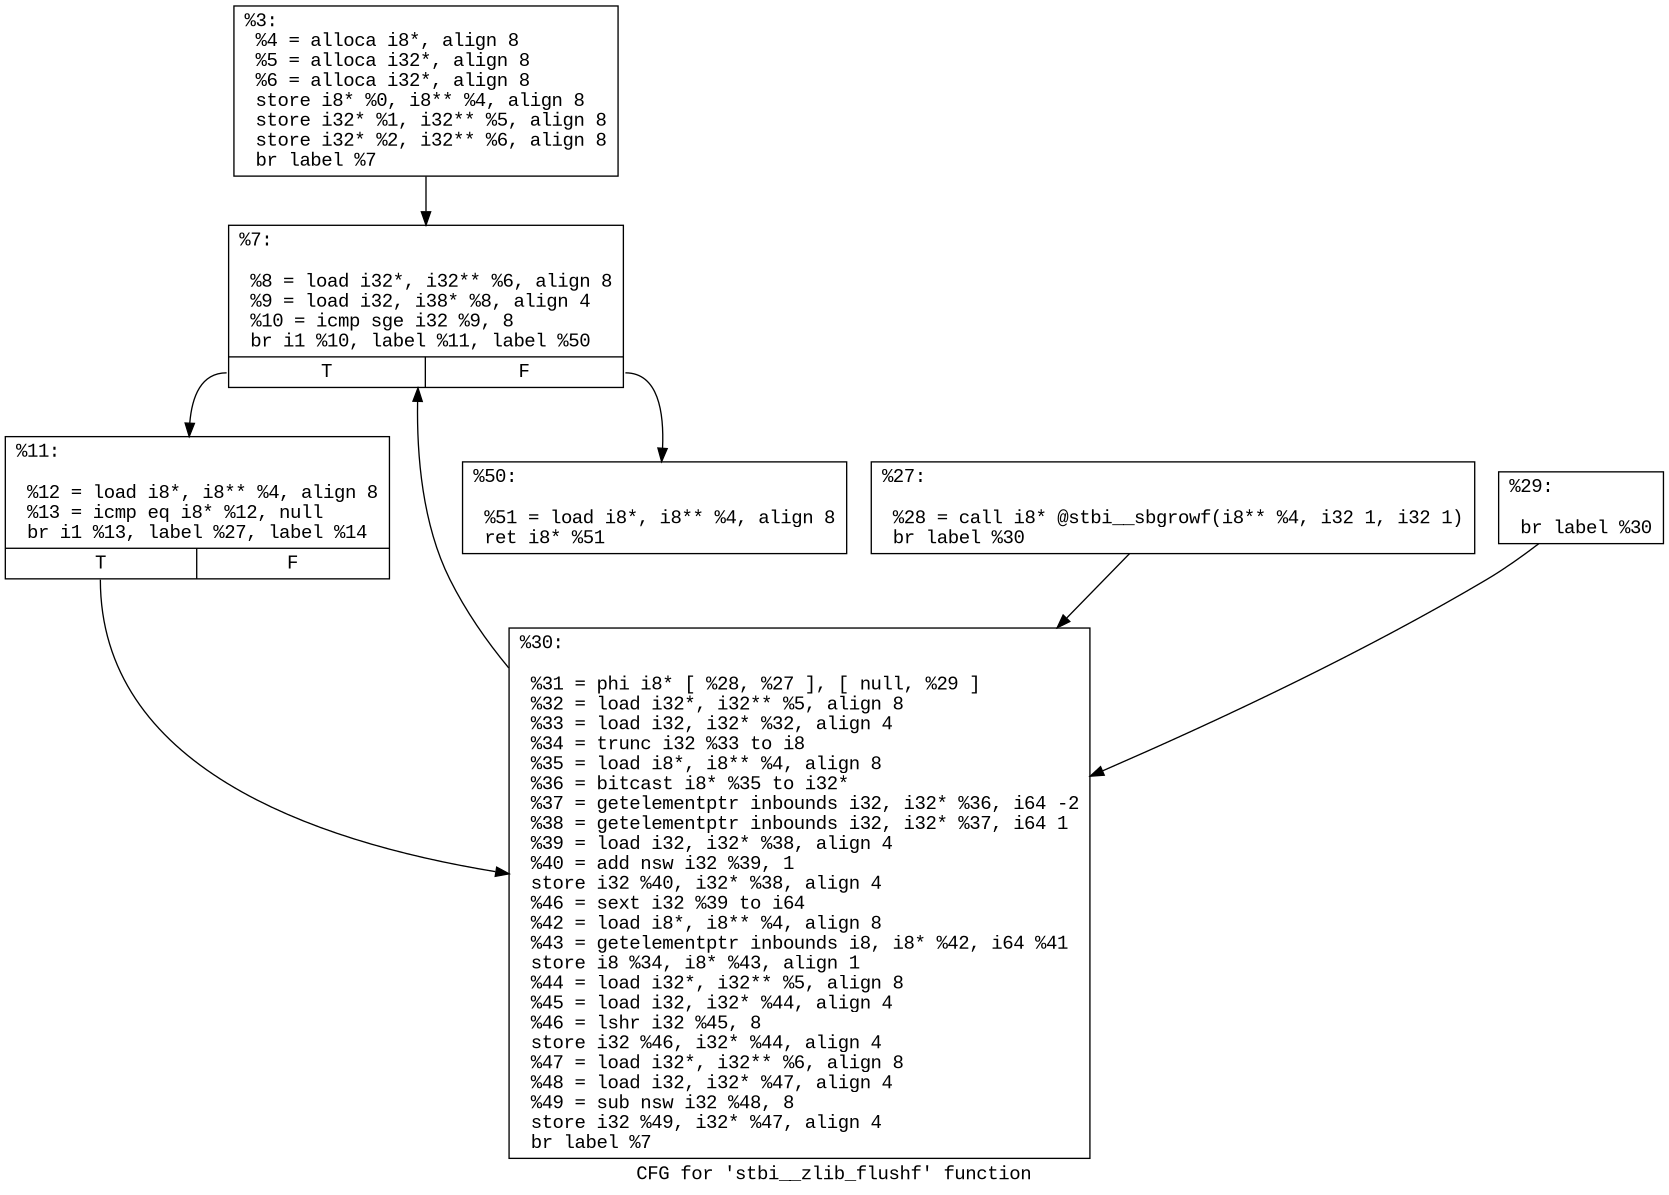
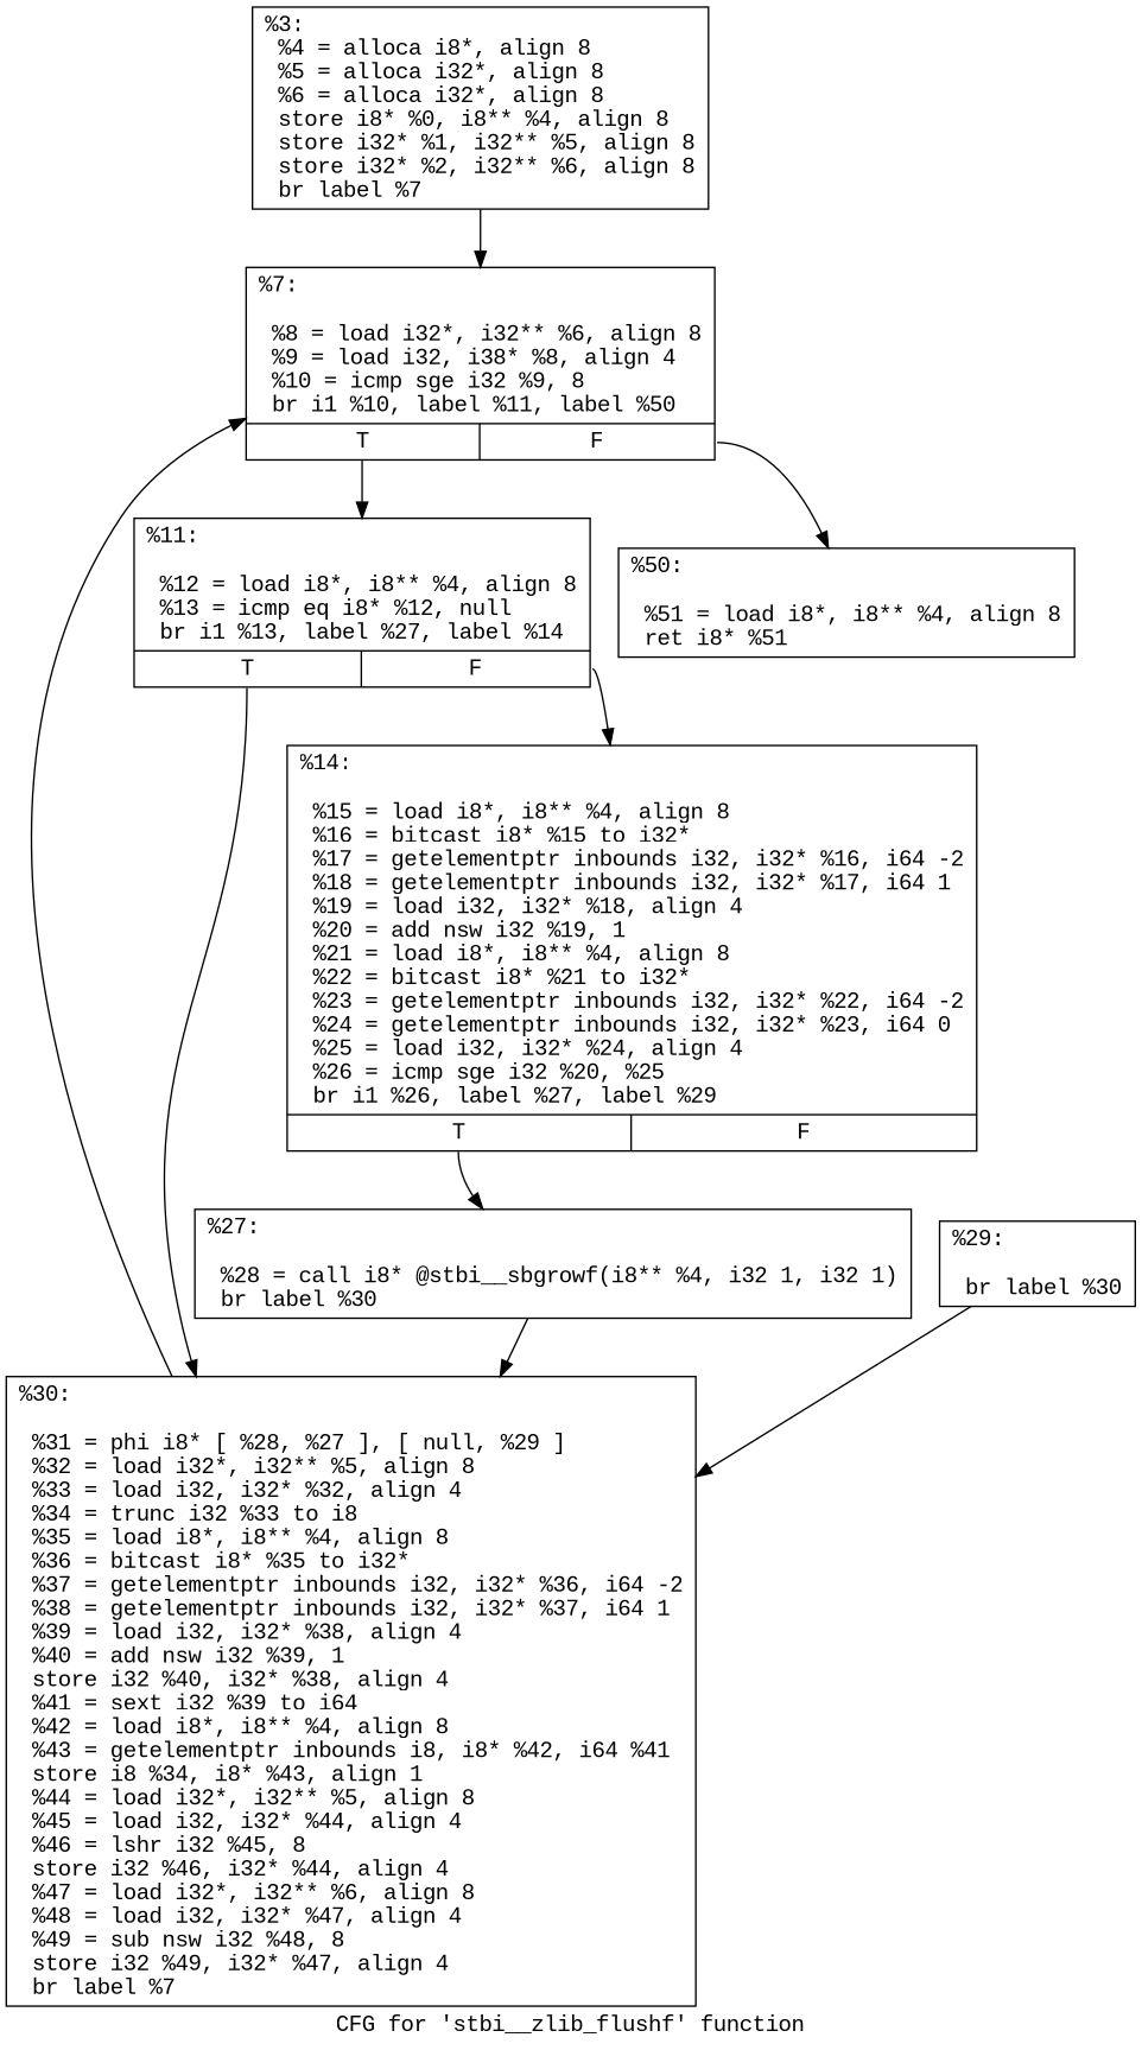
  digraph {
    fontname="Liberation Mono"
    label="CFG for 'stbi__zlib_flushf' function"
    node [fontname="Liberation Mono" shape=record]
    edge [fontname="Liberation Mono"]
    n1 [label="{%3:\l  %4 = alloca i8*, align 8\l  %5 = alloca i32*, align 8\l  %6 = alloca i32*, align 8\l  store i8* %0, i8** %4, align 8\l  store i32* %1, i32** %5, align 8\l  store i32* %2, i32** %6, align 8\l  br label %7\l}"]
    n2 [label="{%7:\l\l  %8 = load i32*, i32** %6, align 8\l  %9 = load i32, i38* %8, align 4\l  %10 = icmp sge i32 %9, 8\l  br i1 %10, label %11, label %50\l|{<s0>T|<s1>F}}"]
    n3 [label="{%11:\l\l  %12 = load i8*, i8** %4, align 8\l  %13 = icmp eq i8* %12, null\l  br i1 %13, label %27, label %14\l|{<s0>T|<s1>F}}"]
    n4 [label="{%50:\l\l  %51 = load i8*, i8** %4, align 8\l  ret i8* %51\l}"]
-   n6 [label="{%30:\l\l  %31 = phi i8* [ %28, %27 ], [ null, %29 ]\l  %32 = load i32*, i32** %5, align 8\l  %33 = load i32, i32* %32, align 4\l  %34 = trunc i32 %33 to i8\l  %35 = load i8*, i8** %4, align 8\l  %36 = bitcast i8* %35 to i32*\l  %37 = getelementptr inbounds i32, i32* %36, i64 -2\l  %38 = getelementptr inbounds i32, i32* %37, i64 1\l  %39 = load i32, i32* %38, align 4\l  %40 = add nsw i32 %39, 1\l  store i32 %40, i32* %38, align 4\l  %46 = sext i32 %39 to i64\l  %42 = load i8*, i8** %4, align 8\l  %43 = getelementptr inbounds i8, i8* %42, i64 %41\l  store i8 %34, i8* %43, align 1\l  %44 = load i32*, i32** %5, align 8\l  %45 = load i32, i32* %44, align 4\l  %46 = lshr i32 %45, 8\l  store i32 %46, i32* %44, align 4\l  %47 = load i32*, i32** %6, align 8\l  %48 = load i32, i32* %47, align 4\l  %49 = sub nsw i32 %48, 8\l  store i32 %49, i32* %47, align 4\l  br label %7\l}"]
+   n5 [label="{%14:\l\l  %15 = load i8*, i8** %4, align 8\l  %16 = bitcast i8* %15 to i32*\l  %17 = getelementptr inbounds i32, i32* %16, i64 -2\l  %18 = getelementptr inbounds i32, i32* %17, i64 1\l  %19 = load i32, i32* %18, align 4\l  %20 = add nsw i32 %19, 1\l  %21 = load i8*, i8** %4, align 8\l  %22 = bitcast i8* %21 to i32*\l  %23 = getelementptr inbounds i32, i32* %22, i64 -2\l  %24 = getelementptr inbounds i32, i32* %23, i64 0\l  %25 = load i32, i32* %24, align 4\l  %26 = icmp sge i32 %20, %25\l  br i1 %26, label %27, label %29\l|{<s0>T|<s1>F}}"]
+   n6 [label="{%30:\l\l  %31 = phi i8* [ %28, %27 ], [ null, %29 ]\l  %32 = load i32*, i32** %5, align 8\l  %33 = load i32, i32* %32, align 4\l  %34 = trunc i32 %33 to i8\l  %35 = load i8*, i8** %4, align 8\l  %36 = bitcast i8* %35 to i32*\l  %37 = getelementptr inbounds i32, i32* %36, i64 -2\l  %38 = getelementptr inbounds i32, i32* %37, i64 1\l  %39 = load i32, i32* %38, align 4\l  %40 = add nsw i32 %39, 1\l  store i32 %40, i32* %38, align 4\l  %41 = sext i32 %39 to i64\l  %42 = load i8*, i8** %4, align 8\l  %43 = getelementptr inbounds i8, i8* %42, i64 %41\l  store i8 %34, i8* %43, align 1\l  %44 = load i32*, i32** %5, align 8\l  %45 = load i32, i32* %44, align 4\l  %46 = lshr i32 %45, 8\l  store i32 %46, i32* %44, align 4\l  %47 = load i32*, i32** %6, align 8\l  %48 = load i32, i32* %47, align 4\l  %49 = sub nsw i32 %48, 8\l  store i32 %49, i32* %47, align 4\l  br label %7\l}"]
    n7 [label="{%27:\l\l  %28 = call i8* @stbi__sbgrowf(i8** %4, i32 1, i32 1)\l  br label %30\l}"]
    n8 [label="{%29:\l\l  br label %30\l}"]
    n1 -> n2
    n2 -> n3 [tailport=s0]
    n2 -> n4 [tailport=s1]
+   n3 -> n5 [tailport=s1]
    n3 -> n6 [tailport=s0]
+   n5 -> n7 [tailport=s0]
    n6 -> n2
    n7 -> n6
    n8 -> n6
  }
